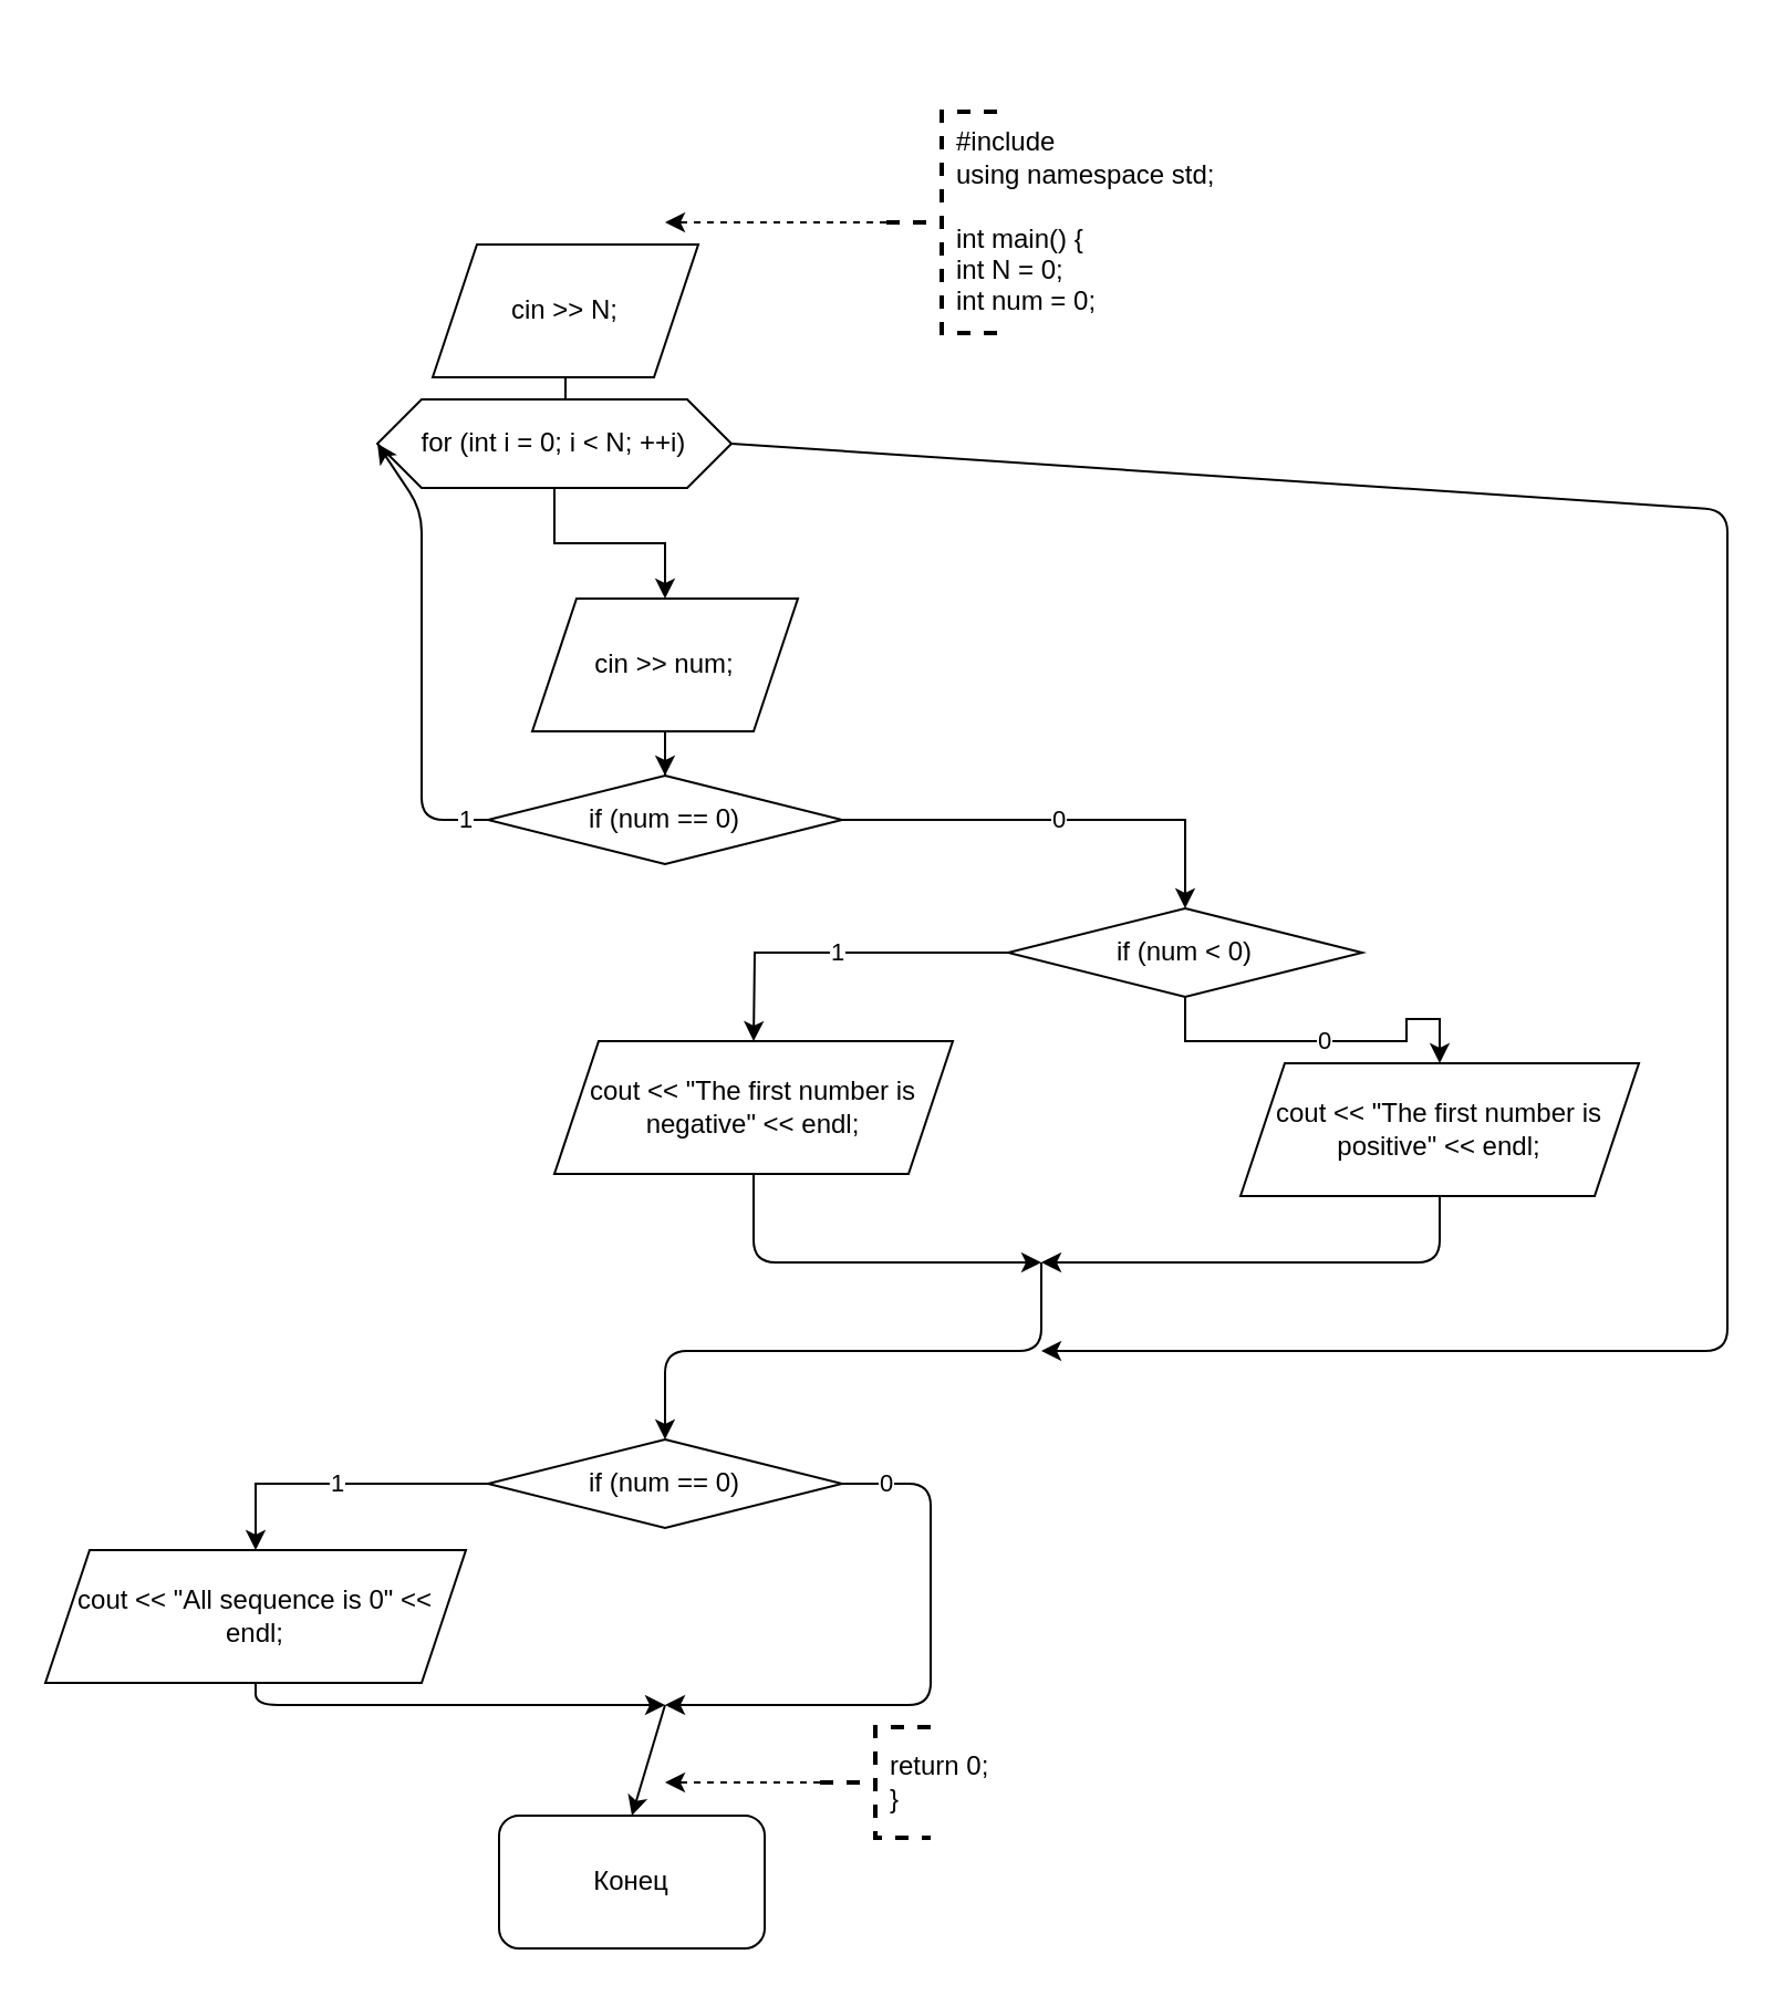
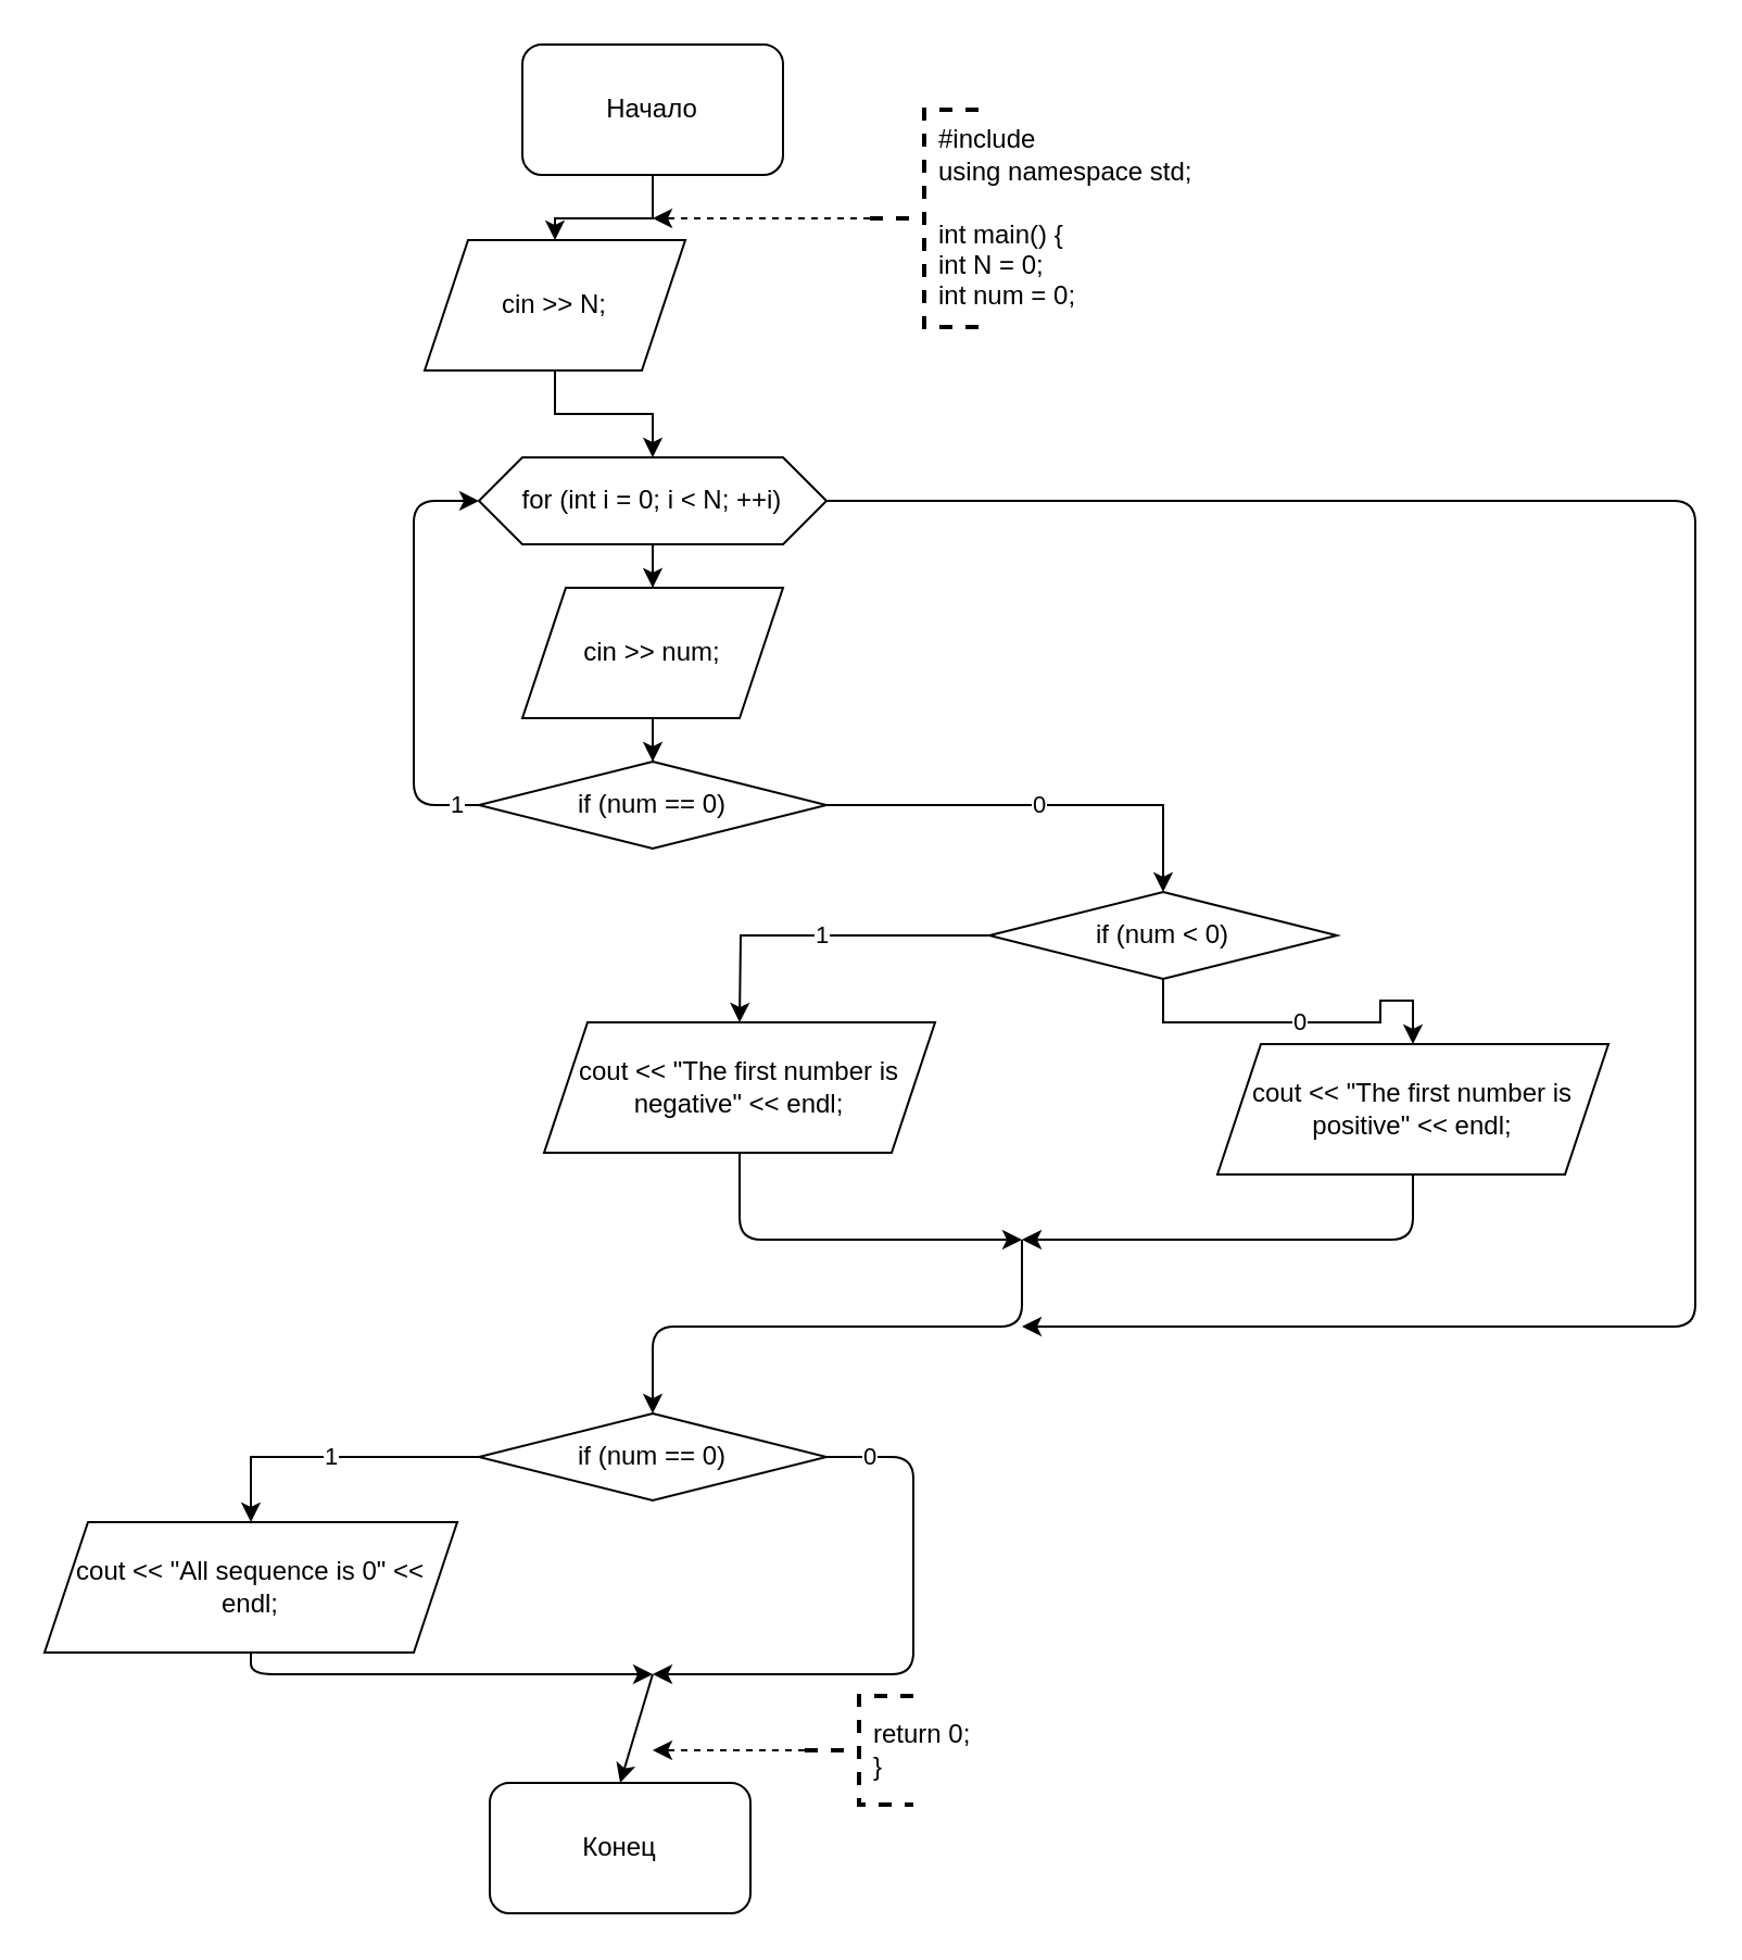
  <mxCell id="0" />
  <mxCell id="1" parent="0" />
+ <mxCell id="2" style="edgeStyle=orthogonalEdgeStyle;rounded=0;orthogonalLoop=1;jettySize=auto;html=1;" edge="1" parent="1" source="3" target="5"><mxGeometry relative="1" as="geometry" /></mxCell>
+ <mxCell id="3" value="Начало" style="rounded=1;whiteSpace=wrap;html=1;" vertex="1" parent="1"><mxGeometry x="240" y="20" width="120" height="60" as="geometry" /></mxCell>
  <mxCell id="4" style="edgeStyle=orthogonalEdgeStyle;rounded=0;orthogonalLoop=1;jettySize=auto;html=1;" edge="1" parent="1" source="5" target="7"><mxGeometry relative="1" as="geometry" /></mxCell>
  <mxCell id="5" value="cin &amp;gt;&amp;gt; N;" style="shape=parallelogram;perimeter=parallelogramPerimeter;whiteSpace=wrap;html=1;fixedSize=1;" vertex="1" parent="1"><mxGeometry x="195" y="110" width="120" height="60" as="geometry" /></mxCell>
  <mxCell id="6" style="edgeStyle=orthogonalEdgeStyle;rounded=0;orthogonalLoop=1;jettySize=auto;html=1;" edge="1" parent="1" source="7" target="9"><mxGeometry relative="1" as="geometry" /></mxCell>
- <mxCell id="7" value="for (int i = 0; i &amp;lt; N; ++i)" style="shape=hexagon;perimeter=hexagonPerimeter2;whiteSpace=wrap;html=1;fixedSize=1;" vertex="1" parent="1"><mxGeometry x="170" y="180" width="160" height="40" as="geometry" /></mxCell>
+ <mxCell id="7" value="for (int i = 0; i &amp;lt; N; ++i)" style="shape=hexagon;perimeter=hexagonPerimeter2;whiteSpace=wrap;html=1;fixedSize=1;" vertex="1" parent="1"><mxGeometry x="220" y="210" width="160" height="40" as="geometry" /></mxCell>
  <mxCell id="8" style="edgeStyle=orthogonalEdgeStyle;rounded=0;orthogonalLoop=1;jettySize=auto;html=1;" edge="1" parent="1" source="9" target="11"><mxGeometry relative="1" as="geometry" /></mxCell>
  <mxCell id="9" value="cin &amp;gt;&amp;gt; num;" style="shape=parallelogram;perimeter=parallelogramPerimeter;whiteSpace=wrap;html=1;fixedSize=1;" vertex="1" parent="1"><mxGeometry x="240" y="270" width="120" height="60" as="geometry" /></mxCell>
  <mxCell id="10" value="0" style="edgeStyle=orthogonalEdgeStyle;rounded=0;orthogonalLoop=1;jettySize=auto;html=1;" edge="1" parent="1" source="11" target="14"><mxGeometry relative="1" as="geometry"><mxPoint x="420" y="410" as="targetPoint" /></mxGeometry></mxCell>
  <mxCell id="11" value="if (num == 0)" style="rhombus;whiteSpace=wrap;html=1;" vertex="1" parent="1"><mxGeometry x="220" y="350" width="160" height="40" as="geometry" /></mxCell>
  <mxCell id="12" value="0" style="edgeStyle=orthogonalEdgeStyle;rounded=0;orthogonalLoop=1;jettySize=auto;html=1;" edge="1" parent="1" source="14" target="15"><mxGeometry relative="1" as="geometry"><mxPoint x="600" y="480" as="targetPoint" /></mxGeometry></mxCell>
  <mxCell id="13" value="1" style="edgeStyle=orthogonalEdgeStyle;rounded=0;orthogonalLoop=1;jettySize=auto;html=1;" edge="1" parent="1" source="14"><mxGeometry relative="1" as="geometry"><mxPoint x="340" y="470" as="targetPoint" /></mxGeometry></mxCell>
  <mxCell id="14" value="if (num &amp;lt; 0)" style="rhombus;whiteSpace=wrap;html=1;" vertex="1" parent="1"><mxGeometry x="455" y="410" width="160" height="40" as="geometry" /></mxCell>
  <mxCell id="15" value="cout &amp;lt;&amp;lt; &quot;The first number is positive&quot; &amp;lt;&amp;lt; endl;" style="shape=parallelogram;perimeter=parallelogramPerimeter;whiteSpace=wrap;html=1;fixedSize=1;" vertex="1" parent="1"><mxGeometry x="560" y="480" width="180" height="60" as="geometry" /></mxCell>
  <mxCell id="16" value="1" style="endArrow=classic;html=1;exitX=0;exitY=0.5;exitDx=0;exitDy=0;entryX=0;entryY=0.5;entryDx=0;entryDy=0;" edge="1" parent="1" source="11" target="7"><mxGeometry x="-0.9" width="50" height="50" relative="1" as="geometry"><mxPoint x="290" y="430" as="sourcePoint" /><mxPoint x="340" y="380" as="targetPoint" /><Array as="points"><mxPoint x="190" y="370" /><mxPoint x="190" y="230" /></Array><mxPoint as="offset" /></mxGeometry></mxCell>
  <mxCell id="17" value="cout &amp;lt;&amp;lt; &quot;The first number is negative&quot; &amp;lt;&amp;lt; endl;" style="shape=parallelogram;perimeter=parallelogramPerimeter;whiteSpace=wrap;html=1;fixedSize=1;" vertex="1" parent="1"><mxGeometry x="250" y="470" width="180" height="60" as="geometry" /></mxCell>
  <mxCell id="18" value="" style="endArrow=classic;html=1;exitX=0.5;exitY=1;exitDx=0;exitDy=0;" edge="1" parent="1" source="17"><mxGeometry width="50" height="50" relative="1" as="geometry"><mxPoint x="290" y="530" as="sourcePoint" /><mxPoint x="470" y="570" as="targetPoint" /><Array as="points"><mxPoint x="340" y="570" /></Array></mxGeometry></mxCell>
  <mxCell id="19" value="" style="endArrow=classic;html=1;exitX=0.5;exitY=1;exitDx=0;exitDy=0;" edge="1" parent="1" source="15"><mxGeometry width="50" height="50" relative="1" as="geometry"><mxPoint x="290" y="530" as="sourcePoint" /><mxPoint x="470" y="570" as="targetPoint" /><Array as="points"><mxPoint x="650" y="570" /></Array></mxGeometry></mxCell>
  <mxCell id="20" value="" style="endArrow=classic;html=1;" edge="1" parent="1"><mxGeometry width="50" height="50" relative="1" as="geometry"><mxPoint x="470" y="570" as="sourcePoint" /><mxPoint x="300" y="650" as="targetPoint" /><Array as="points"><mxPoint x="470" y="610" /><mxPoint x="300" y="610" /></Array></mxGeometry></mxCell>
  <mxCell id="21" value="" style="endArrow=classic;html=1;exitX=1;exitY=0.5;exitDx=0;exitDy=0;" edge="1" parent="1" source="7"><mxGeometry width="50" height="50" relative="1" as="geometry"><mxPoint x="250" y="530" as="sourcePoint" /><mxPoint x="470" y="610" as="targetPoint" /><Array as="points"><mxPoint x="780" y="230" /><mxPoint x="780" y="610" /></Array></mxGeometry></mxCell>
  <mxCell id="22" value="1" style="edgeStyle=orthogonalEdgeStyle;rounded=0;orthogonalLoop=1;jettySize=auto;html=1;" edge="1" parent="1" source="23" target="24"><mxGeometry relative="1" as="geometry" /></mxCell>
  <mxCell id="23" value="if (num == 0)" style="rhombus;whiteSpace=wrap;html=1;" vertex="1" parent="1"><mxGeometry x="220" y="650" width="160" height="40" as="geometry" /></mxCell>
  <mxCell id="24" value="cout &amp;lt;&amp;lt; &quot;All sequence is 0&quot; &amp;lt;&amp;lt; endl;" style="shape=parallelogram;perimeter=parallelogramPerimeter;whiteSpace=wrap;html=1;fixedSize=1;" vertex="1" parent="1"><mxGeometry x="20" y="700" width="190" height="60" as="geometry" /></mxCell>
  <mxCell id="25" value="" style="endArrow=classic;html=1;exitX=0.5;exitY=1;exitDx=0;exitDy=0;" edge="1" parent="1" source="24"><mxGeometry width="50" height="50" relative="1" as="geometry"><mxPoint x="230" y="720" as="sourcePoint" /><mxPoint x="300" y="770" as="targetPoint" /><Array as="points"><mxPoint x="115" y="770" /></Array></mxGeometry></mxCell>
  <mxCell id="26" value="0" style="endArrow=classic;html=1;exitX=1;exitY=0.5;exitDx=0;exitDy=0;" edge="1" parent="1" source="23"><mxGeometry x="-0.846" width="50" height="50" relative="1" as="geometry"><mxPoint x="230" y="720" as="sourcePoint" /><mxPoint x="300" y="770" as="targetPoint" /><Array as="points"><mxPoint x="420" y="670" /><mxPoint x="420" y="770" /></Array><mxPoint as="offset" /></mxGeometry></mxCell>
  <mxCell id="27" value="Конец" style="rounded=1;whiteSpace=wrap;html=1;" vertex="1" parent="1"><mxGeometry x="225" y="820" width="120" height="60" as="geometry" /></mxCell>
  <mxCell id="28" value="" style="endArrow=classic;html=1;entryX=0.5;entryY=0;entryDx=0;entryDy=0;" edge="1" parent="1" target="27"><mxGeometry width="50" height="50" relative="1" as="geometry"><mxPoint x="300" y="770" as="sourcePoint" /><mxPoint x="280" y="770" as="targetPoint" /></mxGeometry></mxCell>
  <mxCell id="29" style="edgeStyle=orthogonalEdgeStyle;rounded=0;orthogonalLoop=1;jettySize=auto;html=1;dashed=1;" edge="1" parent="1" source="30"><mxGeometry relative="1" as="geometry"><mxPoint x="300" y="100" as="targetPoint" /></mxGeometry></mxCell>
  <mxCell id="30" value="" style="strokeWidth=2;html=1;shape=mxgraph.flowchart.annotation_2;align=left;labelPosition=right;pointerEvents=1;dashed=1;" vertex="1" parent="1"><mxGeometry x="400" y="50" width="50" height="100" as="geometry" /></mxCell>
  <mxCell id="31" value="#include&lt;br&gt;using namespace std;&lt;br&gt;&lt;br&gt;int main() {&lt;br&gt;int N = 0;&lt;br&gt;int num = 0;" style="text;html=1;strokeColor=none;fillColor=none;align=left;verticalAlign=middle;whiteSpace=wrap;rounded=0;dashed=1;" vertex="1" parent="1"><mxGeometry x="430" y="50" width="140" height="100" as="geometry" /></mxCell>
  <mxCell id="32" style="edgeStyle=orthogonalEdgeStyle;rounded=0;orthogonalLoop=1;jettySize=auto;html=1;dashed=1;" edge="1" parent="1" source="33"><mxGeometry relative="1" as="geometry"><mxPoint x="300" y="805" as="targetPoint" /></mxGeometry></mxCell>
  <mxCell id="33" value="" style="strokeWidth=2;html=1;shape=mxgraph.flowchart.annotation_2;align=left;labelPosition=right;pointerEvents=1;dashed=1;" vertex="1" parent="1"><mxGeometry x="370" y="780" width="50" height="50" as="geometry" /></mxCell>
  <mxCell id="34" value="return 0;&lt;br&gt;}" style="text;html=1;strokeColor=none;fillColor=none;align=left;verticalAlign=middle;whiteSpace=wrap;rounded=0;dashed=1;" vertex="1" parent="1"><mxGeometry x="400" y="780" width="80" height="50" as="geometry" /></mxCell>
